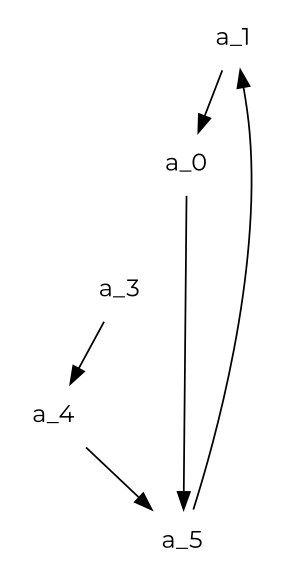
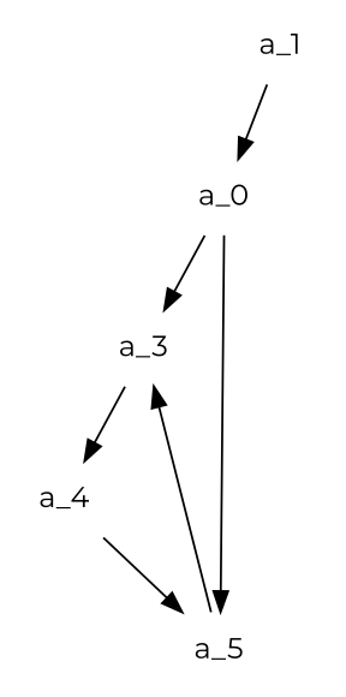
  digraph {
    fontname=Montserrat
    mindist=0.5
    node [fontname=Montserrat shape=plaintext]
    edge [fontname=Montserrat style="black!50, thin,-to"]
    a_1 [height=0.5 texlbl="\raisebox{-.4\height}{\includegraphics[height=30bp]{balls.pdf}}"]
    n2 [height=0.5 label=a_0 texlbl="\raisebox{-.4\height}{\includegraphics[height=30bp]{pgfsnakes.pdf}}"]
    a_3 [height=0.5 texlbl="\raisebox{-.4\height}{\includegraphics[height=30bp]{pgfarrows.pdf}}"]
    a_5 [height=0.5 texlbl="\raisebox{-.4\height}{\includegraphics[height=30bp]{subgraphs.pdf}}"]
    a_4 [height=0.5 texlbl="\raisebox{-.4\height}{\includegraphics[height=30bp]{poltab.pdf}}"]
    a_1 -> n2
+   n2 -> a_3
    n2 -> a_5
    a_3 -> a_4
-   a_5 -> a_1
+   a_5 -> a_3
    a_4 -> a_5
  }
